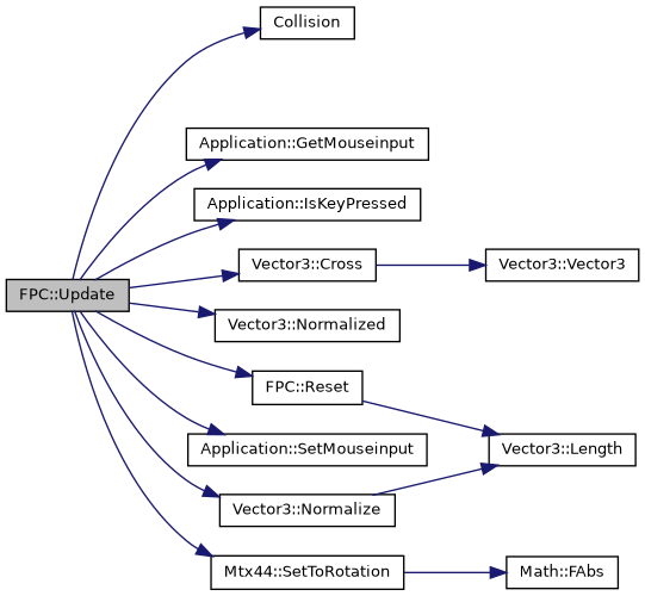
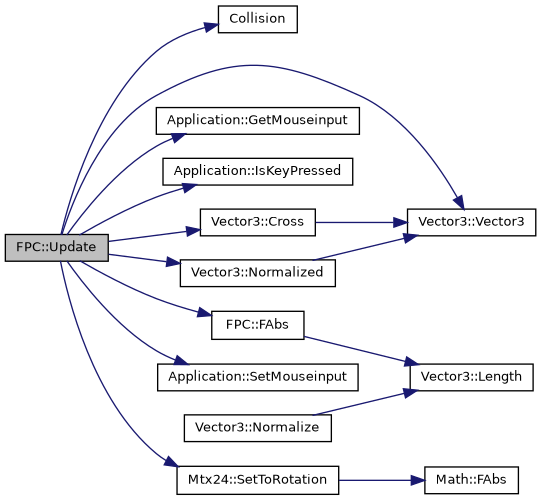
  digraph {
    rankdir=LR
    node [color=black fontname=Helvetica fontsize=10 shape=record]
    edge [color=midnightblue fontname=Helvetica fontsize=10 labelfontname=Helvetica labelfontsize=10 style=solid]
    n1 [fillcolor=grey75 fontcolor=black height=0.2 label="FPC::Update" style=filled width=0.4]
    n2 [height=0.2 label=Collision width=0.4]
    n3 [height=0.2 label="Vector3::Cross" width=0.4]
    n4 [height=0.2 label="Application::GetMouseinput" width=0.4]
    n5 [height=0.2 label="Application::IsKeyPressed" width=0.4]
    n6 [height=0.2 label="Vector3::Normalize" width=0.4]
    n7 [height=0.2 label="Vector3::Normalized" width=0.4]
-   n8 [height=0.2 label="FPC::Reset" width=0.4]
+   n8 [height=0.2 label="FPC::FAbs" width=0.4]
    n9 [height=0.2 label="Application::SetMouseinput" width=0.4]
-   n10 [height=0.2 label="Mtx44::SetToRotation" width=0.4]
+   n10 [height=0.2 label="Mtx24::SetToRotation" width=0.4]
    n11 [height=0.2 label="Vector3::Vector3" width=0.4]
    n12 [height=0.2 label="Vector3::Length" width=0.4]
    n13 [height=0.2 label="Math::FAbs" width=0.4]
    n1 -> n2
    n1 -> n3
    n1 -> n4
    n1 -> n5
-   n1 -> n6
+   n1 -> n11
    n1 -> n7
    n1 -> n8
    n1 -> n9
    n1 -> n10
    n3 -> n11
    n6 -> n12
+   n7 -> n11
    n8 -> n12
    n10 -> n13
  }
